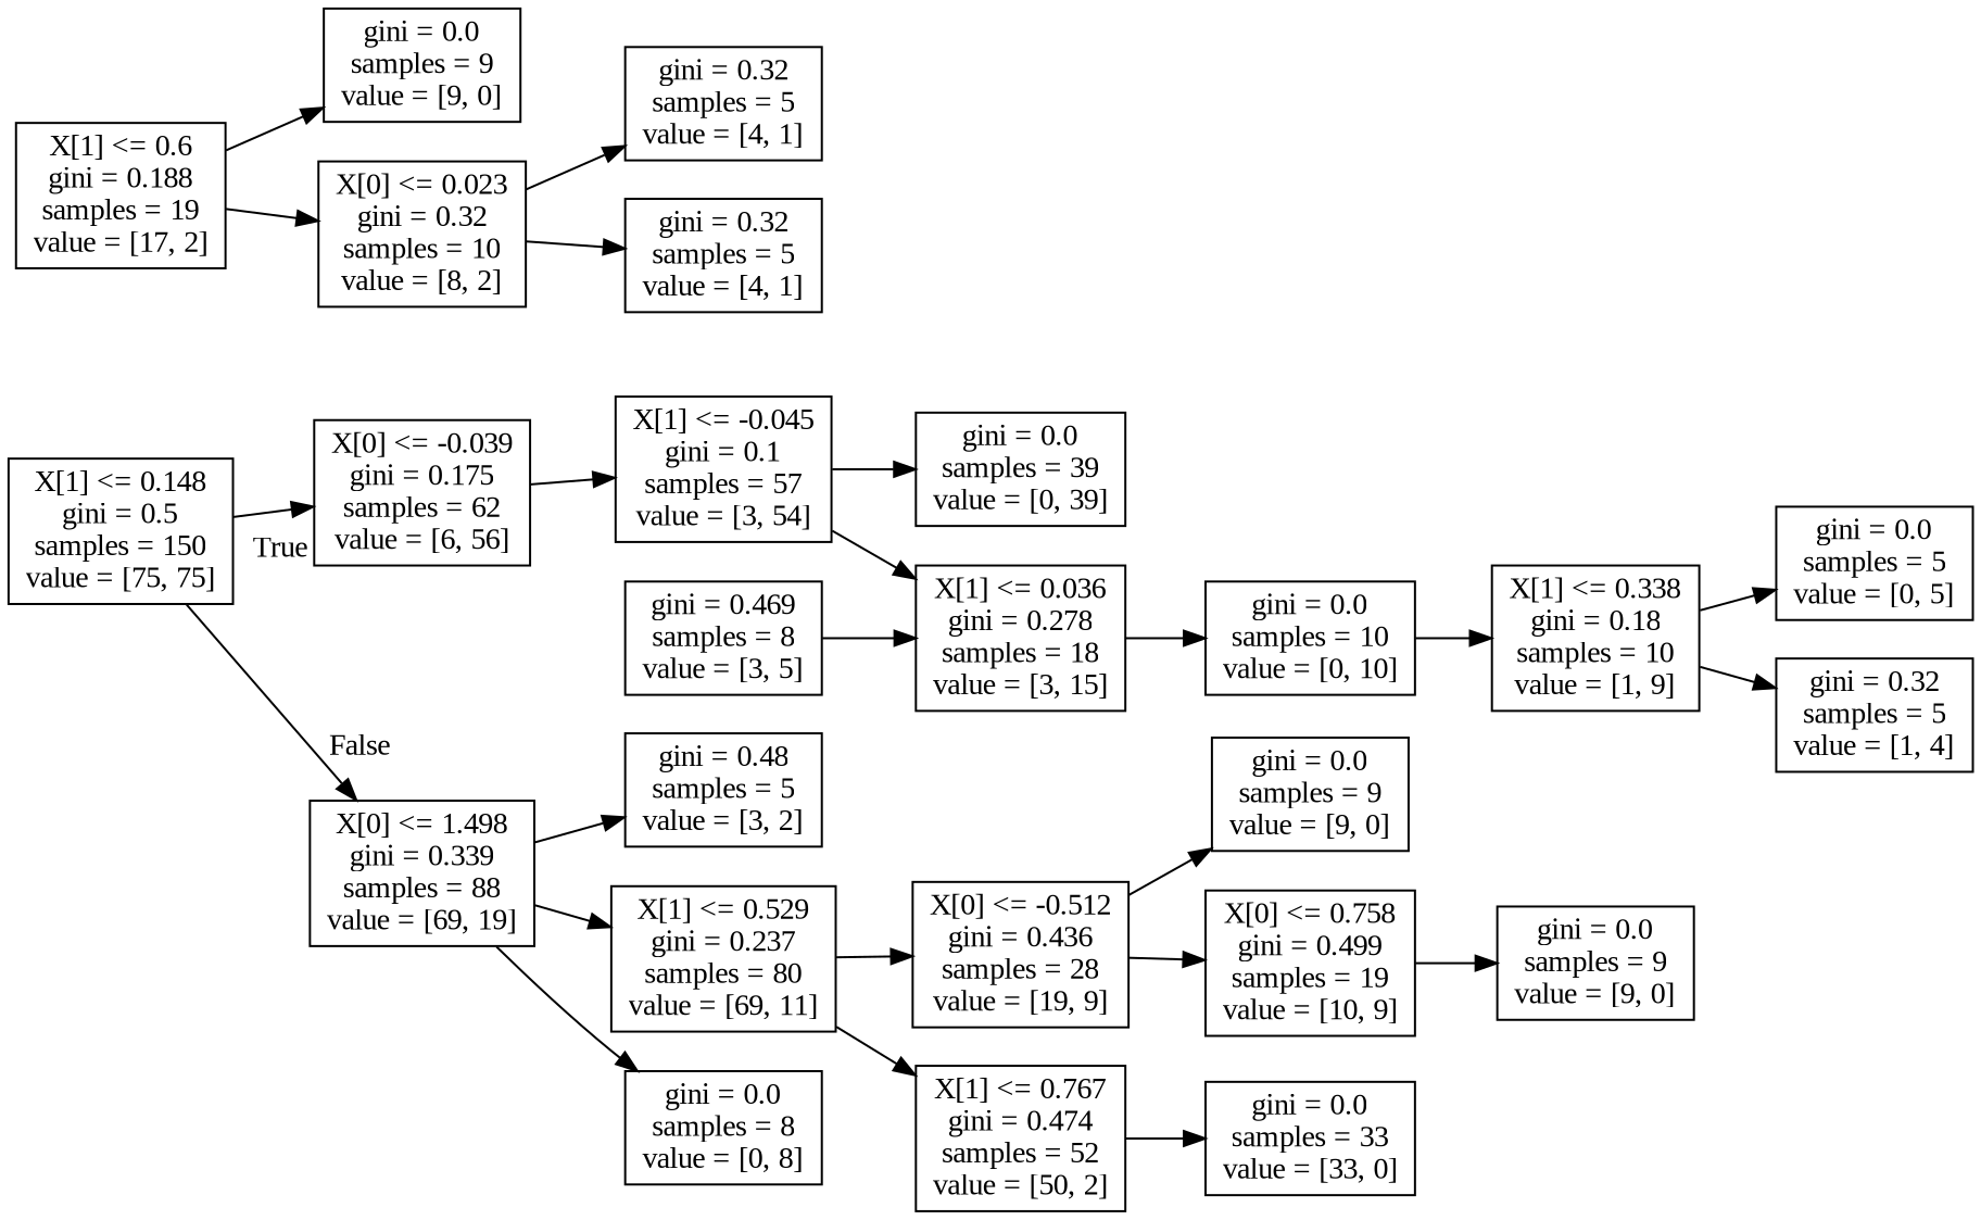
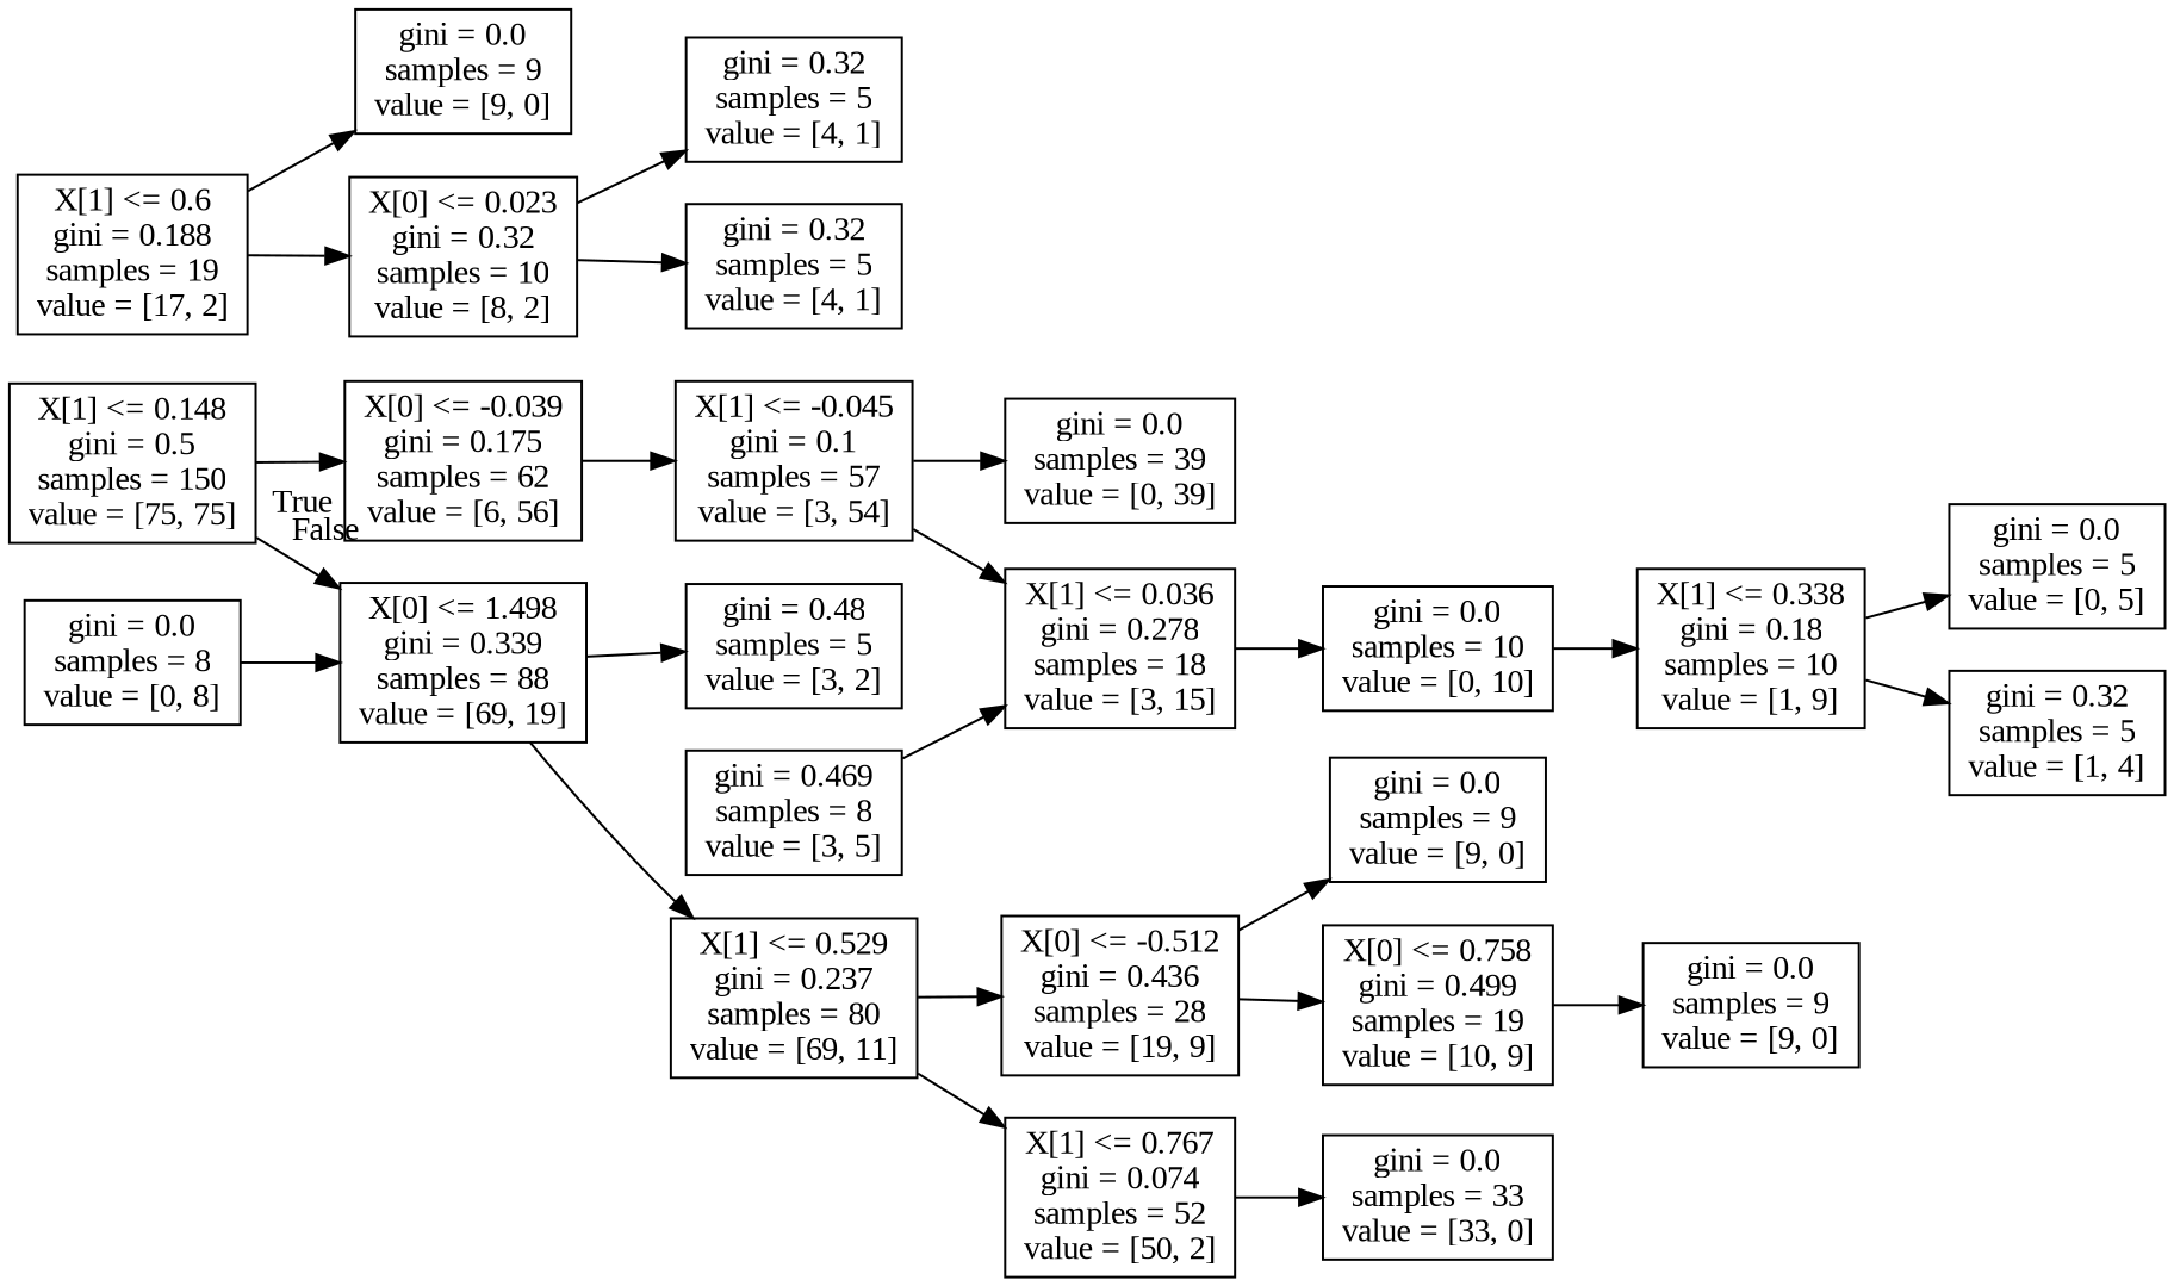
  digraph {
    fontname="Liberation Serif"
    rankdir=LR
    node [fontname="Liberation Serif" shape=box]
    edge [fontname="Liberation Serif"]
    n1 [label="X[1] <= 0.148\ngini = 0.5\nsamples = 150\nvalue = [75, 75]"]
    n2 [label="X[0] <= -0.039\ngini = 0.175\nsamples = 62\nvalue = [6, 56]"]
    n3 [label="X[0] <= 1.498\ngini = 0.339\nsamples = 88\nvalue = [69, 19]"]
    n4 [label="X[1] <= -0.045\ngini = 0.1\nsamples = 57\nvalue = [3, 54]"]
    n5 [label="gini = 0.48\nsamples = 5\nvalue = [3, 2]"]
    n6 [label="X[1] <= 0.529\ngini = 0.237\nsamples = 80\nvalue = [69, 11]"]
    n7 [label="gini = 0.0\nsamples = 8\nvalue = [0, 8]"]
    n8 [label="gini = 0.0\nsamples = 39\nvalue = [0, 39]"]
    n9 [label="X[1] <= 0.036\ngini = 0.278\nsamples = 18\nvalue = [3, 15]"]
    n10 [label="gini = 0.0\nsamples = 10\nvalue = [0, 10]"]
    n11 [label="gini = 0.469\nsamples = 8\nvalue = [3, 5]"]
    n12 [label="X[1] <= 0.338\ngini = 0.18\nsamples = 10\nvalue = [1, 9]"]
    n13 [label="X[0] <= -0.512\ngini = 0.436\nsamples = 28\nvalue = [19, 9]"]
-   n14 [label="X[1] <= 0.767\ngini = 0.474\nsamples = 52\nvalue = [50, 2]"]
+   n14 [label="X[1] <= 0.767\ngini = 0.074\nsamples = 52\nvalue = [50, 2]"]
    n15 [label="gini = 0.0\nsamples = 9\nvalue = [9, 0]"]
    n16 [label="X[0] <= 0.758\ngini = 0.499\nsamples = 19\nvalue = [10, 9]"]
    n17 [label="gini = 0.0\nsamples = 33\nvalue = [33, 0]"]
    n18 [label="gini = 0.0\nsamples = 9\nvalue = [9, 0]"]
    n19 [label="gini = 0.0\nsamples = 5\nvalue = [0, 5]"]
    n20 [label="gini = 0.32\nsamples = 5\nvalue = [1, 4]"]
    n21 [label="X[1] <= 0.6\ngini = 0.188\nsamples = 19\nvalue = [17, 2]"]
    n22 [label="gini = 0.0\nsamples = 9\nvalue = [9, 0]"]
    n23 [label="X[0] <= 0.023\ngini = 0.32\nsamples = 10\nvalue = [8, 2]"]
    n24 [label="gini = 0.32\nsamples = 5\nvalue = [4, 1]"]
    n25 [label="gini = 0.32\nsamples = 5\nvalue = [4, 1]"]
    n1 -> n2 [headlabel=True labelangle=45 labeldistance=2.5]
    n1 -> n3 [headlabel=False labelangle=-45 labeldistance=2.5]
    n2 -> n4
    n3 -> n5
    n3 -> n6
-   n3 -> n7
+   n7 -> n3
    n4 -> n8
    n4 -> n9
    n6 -> n13
    n6 -> n14
    n9 -> n10
    n10 -> n12
    n11 -> n9
    n12 -> n19
    n12 -> n20
    n13 -> n15
    n13 -> n16
    n14 -> n17
    n16 -> n18
    n21 -> n22
    n21 -> n23
    n23 -> n24
    n23 -> n25
  }
